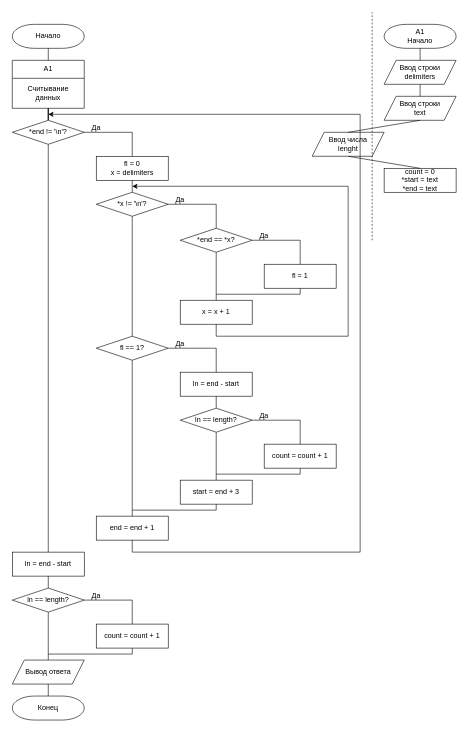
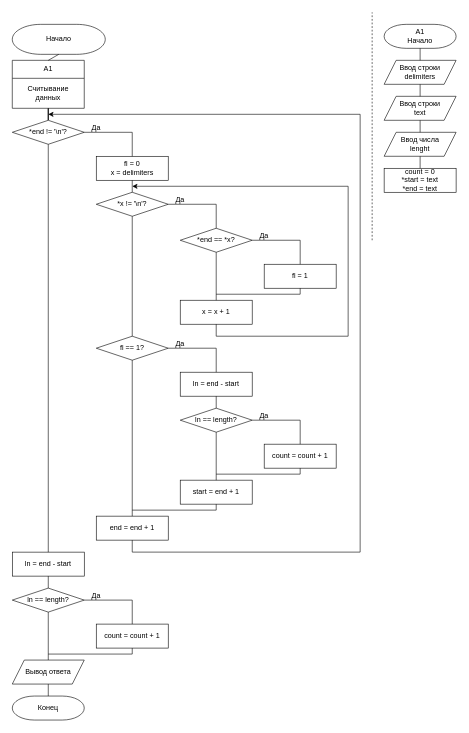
  <mxCell id="0" />
  <mxCell id="1" parent="0" />
- <mxCell id="2" value="Начало" style="strokeWidth=1;html=1;shape=mxgraph.flowchart.terminator;whiteSpace=wrap;" vertex="1" parent="1"><mxGeometry x="20" y="40" width="120" height="40" as="geometry" /></mxCell>
+ <mxCell id="2" value="Начало" style="strokeWidth=1;html=1;shape=mxgraph.flowchart.terminator;whiteSpace=wrap;" vertex="1" parent="1"><mxGeometry x="20" y="40" width="155" height="50" as="geometry" /></mxCell>
  <mxCell id="3" value="Ввод строки&lt;br&gt;delimiters" style="shape=parallelogram;perimeter=parallelogramPerimeter;whiteSpace=wrap;html=1;fixedSize=1;" vertex="1" parent="1"><mxGeometry x="640" y="100" width="120" height="40" as="geometry" /></mxCell>
  <mxCell id="4" value="Ввод строки&lt;br&gt;text" style="shape=parallelogram;perimeter=parallelogramPerimeter;whiteSpace=wrap;html=1;fixedSize=1;" vertex="1" parent="1"><mxGeometry x="640" y="160" width="120" height="40" as="geometry" /></mxCell>
- <mxCell id="5" value="Ввод числа&lt;br&gt;lenght" style="shape=parallelogram;perimeter=parallelogramPerimeter;whiteSpace=wrap;html=1;fixedSize=1;" vertex="1" parent="1"><mxGeometry x="520" y="220" width="120" height="40" as="geometry" /></mxCell>
+ <mxCell id="5" value="Ввод числа&lt;br&gt;lenght" style="shape=parallelogram;perimeter=parallelogramPerimeter;whiteSpace=wrap;html=1;fixedSize=1;" vertex="1" parent="1"><mxGeometry x="640" y="220" width="120" height="40" as="geometry" /></mxCell>
  <mxCell id="6" value="count = 0&lt;br&gt;*start = text&lt;br&gt;*end = text" style="rounded=0;whiteSpace=wrap;html=1;" vertex="1" parent="1"><mxGeometry x="640" y="280" width="120" height="40" as="geometry" /></mxCell>
  <mxCell id="7" style="edgeStyle=orthogonalEdgeStyle;rounded=0;orthogonalLoop=1;jettySize=auto;html=1;entryX=0.5;entryY=0;entryDx=0;entryDy=0;endArrow=none;endFill=0;" edge="1" parent="1" source="8" target="15"><mxGeometry relative="1" as="geometry" /></mxCell>
  <mxCell id="8" value="A1" style="swimlane;fontStyle=0;childLayout=stackLayout;horizontal=1;startSize=30;horizontalStack=0;resizeParent=1;resizeParentMax=0;resizeLast=0;collapsible=1;marginBottom=0;whiteSpace=wrap;html=1;" vertex="1" parent="1"><mxGeometry x="20" y="100" width="120" height="80" as="geometry" /></mxCell>
  <mxCell id="9" value="Считывание данных" style="text;strokeColor=none;fillColor=none;align=center;verticalAlign=middle;spacingLeft=4;spacingRight=4;overflow=hidden;points=[[0,0.5],[1,0.5]];portConstraint=eastwest;rotatable=0;whiteSpace=wrap;html=1;" vertex="1" parent="8"><mxGeometry y="30" width="120" height="50" as="geometry" /></mxCell>
  <mxCell id="10" value="A1&lt;br&gt;Начало" style="strokeWidth=1;html=1;shape=mxgraph.flowchart.terminator;whiteSpace=wrap;" vertex="1" parent="1"><mxGeometry x="640" y="40" width="120" height="40" as="geometry" /></mxCell>
  <mxCell id="11" value="" style="endArrow=none;html=1;rounded=0;entryX=0.5;entryY=1;entryDx=0;entryDy=0;entryPerimeter=0;exitX=0.5;exitY=0;exitDx=0;exitDy=0;" edge="1" parent="1" source="3" target="10"><mxGeometry width="50" height="50" relative="1" as="geometry"><mxPoint x="810" y="120" as="sourcePoint" /><mxPoint x="860" y="70" as="targetPoint" /></mxGeometry></mxCell>
  <mxCell id="12" value="" style="endArrow=none;html=1;rounded=0;entryX=0.5;entryY=1;entryDx=0;entryDy=0;exitX=0.5;exitY=0;exitDx=0;exitDy=0;" edge="1" parent="1" source="4" target="3"><mxGeometry width="50" height="50" relative="1" as="geometry"><mxPoint x="570" y="220" as="sourcePoint" /><mxPoint x="620" y="170" as="targetPoint" /></mxGeometry></mxCell>
  <mxCell id="13" value="" style="endArrow=none;html=1;rounded=0;entryX=0.5;entryY=1;entryDx=0;entryDy=0;exitX=0.5;exitY=0;exitDx=0;exitDy=0;" edge="1" parent="1" source="5" target="4"><mxGeometry width="50" height="50" relative="1" as="geometry"><mxPoint x="560" y="270" as="sourcePoint" /><mxPoint x="610" y="220" as="targetPoint" /></mxGeometry></mxCell>
  <mxCell id="14" value="" style="endArrow=none;html=1;rounded=0;entryX=0.5;entryY=1;entryDx=0;entryDy=0;exitX=0.5;exitY=0;exitDx=0;exitDy=0;" edge="1" parent="1" source="6" target="5"><mxGeometry width="50" height="50" relative="1" as="geometry"><mxPoint x="600" y="310" as="sourcePoint" /><mxPoint x="650" y="260" as="targetPoint" /></mxGeometry></mxCell>
  <mxCell id="15" value="*end != '\n'?" style="rhombus;whiteSpace=wrap;html=1;" vertex="1" parent="1"><mxGeometry x="20" y="200" width="120" height="40" as="geometry" /></mxCell>
  <mxCell id="16" value="fl = 0&lt;br&gt;x = delimiters" style="rounded=0;whiteSpace=wrap;html=1;" vertex="1" parent="1"><mxGeometry x="160" y="260" width="120" height="40" as="geometry" /></mxCell>
  <mxCell id="17" value="*x != '\n'?" style="rhombus;whiteSpace=wrap;html=1;" vertex="1" parent="1"><mxGeometry x="160" y="320" width="120" height="40" as="geometry" /></mxCell>
  <mxCell id="18" value="*end == *x?" style="rhombus;whiteSpace=wrap;html=1;" vertex="1" parent="1"><mxGeometry x="300" y="380" width="120" height="40" as="geometry" /></mxCell>
  <mxCell id="19" value="fl = 1" style="rounded=0;whiteSpace=wrap;html=1;" vertex="1" parent="1"><mxGeometry x="440" y="440" width="120" height="40" as="geometry" /></mxCell>
  <mxCell id="20" value="x = x + 1" style="rounded=0;whiteSpace=wrap;html=1;" vertex="1" parent="1"><mxGeometry x="300" y="500" width="120" height="40" as="geometry" /></mxCell>
  <mxCell id="21" value="" style="endArrow=none;html=1;rounded=0;entryX=0.5;entryY=0;entryDx=0;entryDy=0;" edge="1" parent="1" target="16"><mxGeometry width="50" height="50" relative="1" as="geometry"><mxPoint x="140" y="220" as="sourcePoint" /><mxPoint x="240" y="190" as="targetPoint" /><Array as="points"><mxPoint x="220" y="220" /></Array></mxGeometry></mxCell>
  <mxCell id="22" value="" style="endArrow=none;html=1;rounded=0;entryX=0.5;entryY=1;entryDx=0;entryDy=0;exitX=0.5;exitY=0;exitDx=0;exitDy=0;" edge="1" parent="1" source="17" target="16"><mxGeometry width="50" height="50" relative="1" as="geometry"><mxPoint x="80" y="360" as="sourcePoint" /><mxPoint x="130" y="310" as="targetPoint" /></mxGeometry></mxCell>
  <mxCell id="23" value="" style="endArrow=none;html=1;rounded=0;exitX=1;exitY=0.5;exitDx=0;exitDy=0;entryX=0.5;entryY=0;entryDx=0;entryDy=0;" edge="1" parent="1" source="17" target="18"><mxGeometry width="50" height="50" relative="1" as="geometry"><mxPoint x="370" y="370" as="sourcePoint" /><mxPoint x="420" y="320" as="targetPoint" /><Array as="points"><mxPoint x="360" y="340" /></Array></mxGeometry></mxCell>
  <mxCell id="24" value="" style="endArrow=none;html=1;rounded=0;entryX=1;entryY=0.5;entryDx=0;entryDy=0;exitX=0.5;exitY=0;exitDx=0;exitDy=0;" edge="1" parent="1" source="19" target="18"><mxGeometry width="50" height="50" relative="1" as="geometry"><mxPoint x="300" y="500" as="sourcePoint" /><mxPoint x="350" y="450" as="targetPoint" /><Array as="points"><mxPoint x="500" y="400" /></Array></mxGeometry></mxCell>
  <mxCell id="25" value="" style="endArrow=none;html=1;rounded=0;entryX=0.5;entryY=1;entryDx=0;entryDy=0;" edge="1" parent="1" target="19"><mxGeometry width="50" height="50" relative="1" as="geometry"><mxPoint x="360" y="490" as="sourcePoint" /><mxPoint x="540" y="490" as="targetPoint" /><Array as="points"><mxPoint x="500" y="490" /></Array></mxGeometry></mxCell>
  <mxCell id="26" value="" style="endArrow=none;html=1;rounded=0;entryX=0.5;entryY=1;entryDx=0;entryDy=0;exitX=0.5;exitY=0;exitDx=0;exitDy=0;" edge="1" parent="1" source="20" target="18"><mxGeometry width="50" height="50" relative="1" as="geometry"><mxPoint x="300" y="520" as="sourcePoint" /><mxPoint x="350" y="470" as="targetPoint" /></mxGeometry></mxCell>
  <mxCell id="27" value="" style="endArrow=none;html=1;rounded=0;entryX=0.5;entryY=1;entryDx=0;entryDy=0;startArrow=classic;startFill=1;" edge="1" parent="1" target="20"><mxGeometry width="50" height="50" relative="1" as="geometry"><mxPoint x="220" y="310" as="sourcePoint" /><mxPoint x="350" y="570" as="targetPoint" /><Array as="points"><mxPoint x="580" y="310" /><mxPoint x="580" y="560" /><mxPoint x="360" y="560" /></Array></mxGeometry></mxCell>
  <mxCell id="28" value="Да" style="text;html=1;strokeColor=none;fillColor=none;align=center;verticalAlign=middle;whiteSpace=wrap;rounded=0;" vertex="1" parent="1"><mxGeometry x="270" y="320" width="60" height="25" as="geometry" /></mxCell>
  <mxCell id="29" value="Да" style="text;html=1;strokeColor=none;fillColor=none;align=center;verticalAlign=middle;whiteSpace=wrap;rounded=0;" vertex="1" parent="1"><mxGeometry x="410" y="380" width="60" height="25" as="geometry" /></mxCell>
  <mxCell id="30" value="Да" style="text;html=1;strokeColor=none;fillColor=none;align=center;verticalAlign=middle;whiteSpace=wrap;rounded=0;" vertex="1" parent="1"><mxGeometry x="130" y="200" width="60" height="25" as="geometry" /></mxCell>
  <mxCell id="31" value="fl == 1?" style="rhombus;whiteSpace=wrap;html=1;" vertex="1" parent="1"><mxGeometry x="160" y="560" width="120" height="40" as="geometry" /></mxCell>
  <mxCell id="32" value="ln = end - start" style="rounded=0;whiteSpace=wrap;html=1;" vertex="1" parent="1"><mxGeometry x="300" y="620" width="120" height="40" as="geometry" /></mxCell>
  <mxCell id="33" value="ln == length?" style="rhombus;whiteSpace=wrap;html=1;" vertex="1" parent="1"><mxGeometry x="300" y="680" width="120" height="40" as="geometry" /></mxCell>
  <mxCell id="34" value="count = count + 1" style="rounded=0;whiteSpace=wrap;html=1;" vertex="1" parent="1"><mxGeometry x="440" y="740" width="120" height="40" as="geometry" /></mxCell>
- <mxCell id="35" value="start = end + 3" style="rounded=0;whiteSpace=wrap;html=1;" vertex="1" parent="1"><mxGeometry x="300" y="800" width="120" height="40" as="geometry" /></mxCell>
+ <mxCell id="35" value="start = end + 1" style="rounded=0;whiteSpace=wrap;html=1;" vertex="1" parent="1"><mxGeometry x="300" y="800" width="120" height="40" as="geometry" /></mxCell>
  <mxCell id="36" value="end = end + 1" style="rounded=0;whiteSpace=wrap;html=1;" vertex="1" parent="1"><mxGeometry x="160" y="860" width="120" height="40" as="geometry" /></mxCell>
  <mxCell id="37" value="" style="endArrow=none;html=1;rounded=0;entryX=0.5;entryY=1;entryDx=0;entryDy=0;startArrow=classic;startFill=1;" edge="1" parent="1" target="36"><mxGeometry width="50" height="50" relative="1" as="geometry"><mxPoint x="80" y="190" as="sourcePoint" /><mxPoint x="250" y="980" as="targetPoint" /><Array as="points"><mxPoint x="600" y="190" /><mxPoint x="600" y="920" /><mxPoint x="220" y="920" /></Array></mxGeometry></mxCell>
  <mxCell id="38" value="" style="endArrow=none;html=1;rounded=0;entryX=0.5;entryY=1;entryDx=0;entryDy=0;exitX=0.5;exitY=0;exitDx=0;exitDy=0;" edge="1" parent="1" source="31" target="17"><mxGeometry width="50" height="50" relative="1" as="geometry"><mxPoint x="100" y="480" as="sourcePoint" /><mxPoint x="150" y="430" as="targetPoint" /></mxGeometry></mxCell>
  <mxCell id="39" value="" style="endArrow=none;html=1;rounded=0;entryX=1;entryY=0.5;entryDx=0;entryDy=0;exitX=0.5;exitY=0;exitDx=0;exitDy=0;" edge="1" parent="1" source="32" target="31"><mxGeometry width="50" height="50" relative="1" as="geometry"><mxPoint x="120" y="700" as="sourcePoint" /><mxPoint x="170" y="650" as="targetPoint" /><Array as="points"><mxPoint x="360" y="580" /></Array></mxGeometry></mxCell>
  <mxCell id="40" value="" style="endArrow=none;html=1;rounded=0;entryX=0.5;entryY=1;entryDx=0;entryDy=0;exitX=0.5;exitY=0;exitDx=0;exitDy=0;" edge="1" parent="1" source="33" target="32"><mxGeometry width="50" height="50" relative="1" as="geometry"><mxPoint x="330" y="790" as="sourcePoint" /><mxPoint x="380" y="740" as="targetPoint" /></mxGeometry></mxCell>
  <mxCell id="41" value="" style="endArrow=none;html=1;rounded=0;entryX=0.5;entryY=1;entryDx=0;entryDy=0;exitX=0.5;exitY=0;exitDx=0;exitDy=0;" edge="1" parent="1" source="35" target="33"><mxGeometry width="50" height="50" relative="1" as="geometry"><mxPoint x="280" y="800" as="sourcePoint" /><mxPoint x="330" y="750" as="targetPoint" /></mxGeometry></mxCell>
  <mxCell id="42" value="" style="endArrow=none;html=1;rounded=0;entryX=1;entryY=0.5;entryDx=0;entryDy=0;exitX=0.5;exitY=0;exitDx=0;exitDy=0;" edge="1" parent="1" source="34" target="33"><mxGeometry width="50" height="50" relative="1" as="geometry"><mxPoint x="440" y="740" as="sourcePoint" /><mxPoint x="490" y="690" as="targetPoint" /><Array as="points"><mxPoint x="500" y="700" /></Array></mxGeometry></mxCell>
  <mxCell id="43" value="" style="endArrow=none;html=1;rounded=0;entryX=0.5;entryY=1;entryDx=0;entryDy=0;" edge="1" parent="1" target="34"><mxGeometry width="50" height="50" relative="1" as="geometry"><mxPoint x="360" y="790" as="sourcePoint" /><mxPoint x="540" y="820" as="targetPoint" /><Array as="points"><mxPoint x="500" y="790" /></Array></mxGeometry></mxCell>
  <mxCell id="44" value="" style="endArrow=none;html=1;rounded=0;entryX=0.5;entryY=1;entryDx=0;entryDy=0;exitX=0.5;exitY=0;exitDx=0;exitDy=0;" edge="1" parent="1" source="36" target="31"><mxGeometry width="50" height="50" relative="1" as="geometry"><mxPoint x="120" y="730" as="sourcePoint" /><mxPoint x="170" y="680" as="targetPoint" /></mxGeometry></mxCell>
  <mxCell id="45" value="" style="endArrow=none;html=1;rounded=0;entryX=0.5;entryY=1;entryDx=0;entryDy=0;" edge="1" parent="1" target="35"><mxGeometry width="50" height="50" relative="1" as="geometry"><mxPoint x="220" y="850" as="sourcePoint" /><mxPoint x="290" y="800" as="targetPoint" /><Array as="points"><mxPoint x="360" y="850" /></Array></mxGeometry></mxCell>
  <mxCell id="46" value="Да" style="text;html=1;strokeColor=none;fillColor=none;align=center;verticalAlign=middle;whiteSpace=wrap;rounded=0;" vertex="1" parent="1"><mxGeometry x="270" y="560" width="60" height="25" as="geometry" /></mxCell>
  <mxCell id="47" value="Да" style="text;html=1;strokeColor=none;fillColor=none;align=center;verticalAlign=middle;whiteSpace=wrap;rounded=0;" vertex="1" parent="1"><mxGeometry x="410" y="680" width="60" height="25" as="geometry" /></mxCell>
  <mxCell id="48" value="ln = end - start" style="rounded=0;whiteSpace=wrap;html=1;" vertex="1" parent="1"><mxGeometry x="20" y="920" width="120" height="40" as="geometry" /></mxCell>
  <mxCell id="49" value="ln == length?" style="rhombus;whiteSpace=wrap;html=1;" vertex="1" parent="1"><mxGeometry x="20" y="980" width="120" height="40" as="geometry" /></mxCell>
  <mxCell id="50" value="count = count + 1" style="rounded=0;whiteSpace=wrap;html=1;" vertex="1" parent="1"><mxGeometry x="160" y="1040" width="120" height="40" as="geometry" /></mxCell>
  <mxCell id="51" value="" style="endArrow=none;html=1;rounded=0;entryX=0.5;entryY=1;entryDx=0;entryDy=0;exitX=0.5;exitY=0;exitDx=0;exitDy=0;" edge="1" parent="1" source="49" target="48"><mxGeometry width="50" height="50" relative="1" as="geometry"><mxPoint x="50" y="1090" as="sourcePoint" /><mxPoint x="100" y="1040" as="targetPoint" /></mxGeometry></mxCell>
  <mxCell id="52" value="" style="endArrow=none;html=1;rounded=0;entryX=0.5;entryY=1;entryDx=0;entryDy=0;exitX=0.5;exitY=0;exitDx=0;exitDy=0;" edge="1" parent="1" target="49"><mxGeometry width="50" height="50" relative="1" as="geometry"><mxPoint x="80" y="1100" as="sourcePoint" /><mxPoint x="50" y="1050" as="targetPoint" /></mxGeometry></mxCell>
  <mxCell id="53" value="" style="endArrow=none;html=1;rounded=0;entryX=1;entryY=0.5;entryDx=0;entryDy=0;exitX=0.5;exitY=0;exitDx=0;exitDy=0;" edge="1" parent="1" source="50" target="49"><mxGeometry width="50" height="50" relative="1" as="geometry"><mxPoint x="160" y="1040" as="sourcePoint" /><mxPoint x="210" y="990" as="targetPoint" /><Array as="points"><mxPoint x="220" y="1000" /></Array></mxGeometry></mxCell>
  <mxCell id="54" value="" style="endArrow=none;html=1;rounded=0;entryX=0.5;entryY=1;entryDx=0;entryDy=0;" edge="1" parent="1" target="50"><mxGeometry width="50" height="50" relative="1" as="geometry"><mxPoint x="80" y="1090" as="sourcePoint" /><mxPoint x="260" y="1120" as="targetPoint" /><Array as="points"><mxPoint x="220" y="1090" /></Array></mxGeometry></mxCell>
  <mxCell id="55" value="Да" style="text;html=1;strokeColor=none;fillColor=none;align=center;verticalAlign=middle;whiteSpace=wrap;rounded=0;" vertex="1" parent="1"><mxGeometry x="130" y="980" width="60" height="25" as="geometry" /></mxCell>
  <mxCell id="56" value="Вывод ответа" style="shape=parallelogram;perimeter=parallelogramPerimeter;whiteSpace=wrap;html=1;fixedSize=1;" vertex="1" parent="1"><mxGeometry x="20" y="1100" width="120" height="40" as="geometry" /></mxCell>
  <mxCell id="57" value="Конец" style="strokeWidth=1;html=1;shape=mxgraph.flowchart.terminator;whiteSpace=wrap;" vertex="1" parent="1"><mxGeometry x="20" y="1160" width="120" height="40" as="geometry" /></mxCell>
  <mxCell id="58" value="" style="endArrow=none;html=1;rounded=0;entryX=0.5;entryY=1;entryDx=0;entryDy=0;exitX=0.5;exitY=0;exitDx=0;exitDy=0;exitPerimeter=0;" edge="1" parent="1" source="57" target="56"><mxGeometry width="50" height="50" relative="1" as="geometry"><mxPoint x="-80" y="1140" as="sourcePoint" /><mxPoint x="-30" y="1090" as="targetPoint" /></mxGeometry></mxCell>
  <mxCell id="59" value="" style="endArrow=none;html=1;rounded=0;entryX=0.5;entryY=1;entryDx=0;entryDy=0;exitX=0.5;exitY=0;exitDx=0;exitDy=0;" edge="1" parent="1" source="48" target="15"><mxGeometry width="50" height="50" relative="1" as="geometry"><mxPoint x="70" y="540" as="sourcePoint" /><mxPoint x="60" y="310" as="targetPoint" /></mxGeometry></mxCell>
  <mxCell id="60" value="" style="endArrow=none;html=1;rounded=0;entryX=0.5;entryY=1;entryDx=0;entryDy=0;entryPerimeter=0;exitX=0.5;exitY=0;exitDx=0;exitDy=0;" edge="1" parent="1" source="8" target="2"><mxGeometry width="50" height="50" relative="1" as="geometry"><mxPoint x="230" y="150" as="sourcePoint" /><mxPoint x="280" y="100" as="targetPoint" /></mxGeometry></mxCell>
  <mxCell id="61" value="" style="endArrow=none;dashed=1;html=1;rounded=0;" edge="1" parent="1"><mxGeometry width="50" height="50" relative="1" as="geometry"><mxPoint x="620" y="400" as="sourcePoint" /><mxPoint x="620" as="targetPoint" y="20" /></mxGeometry></mxCell>
